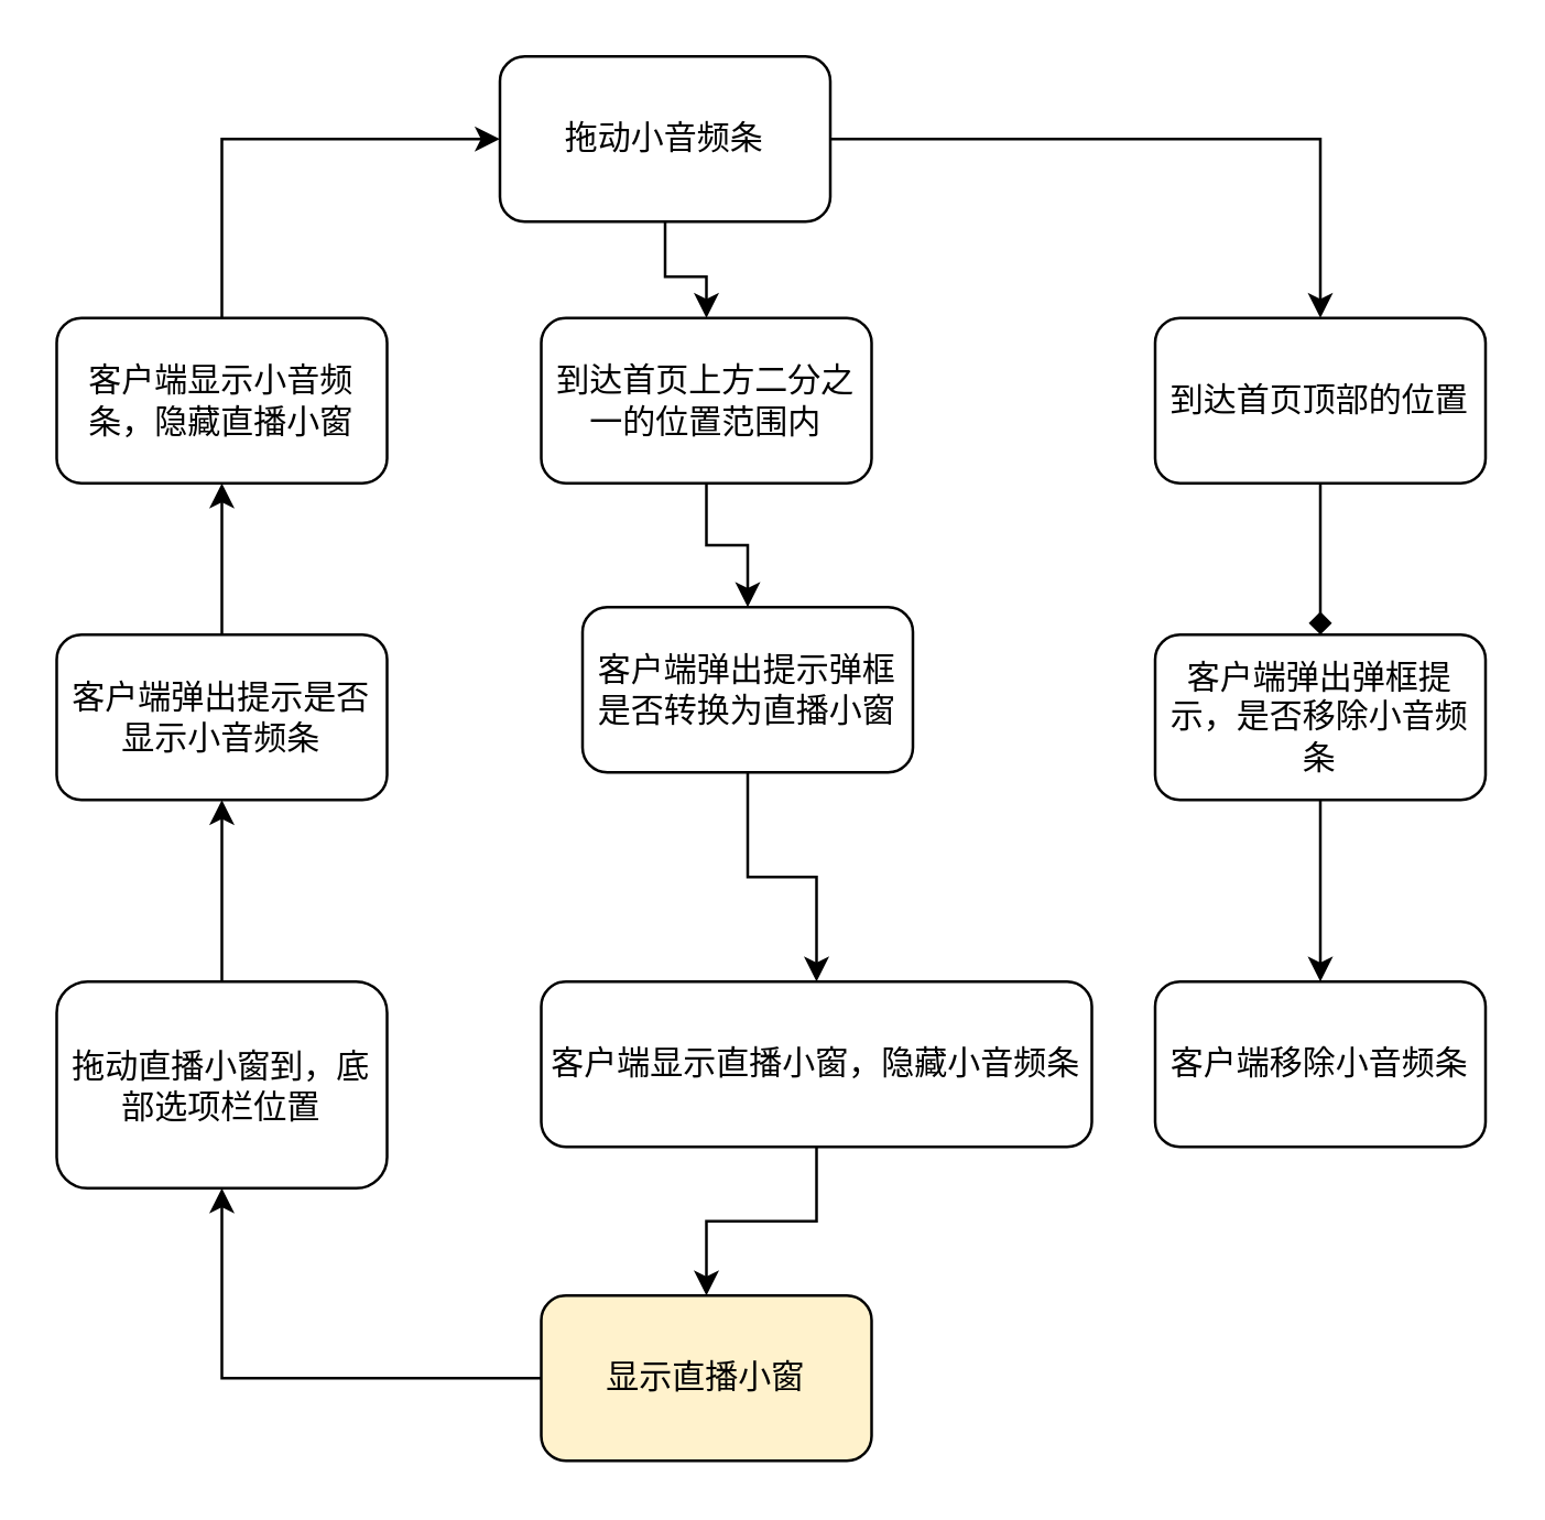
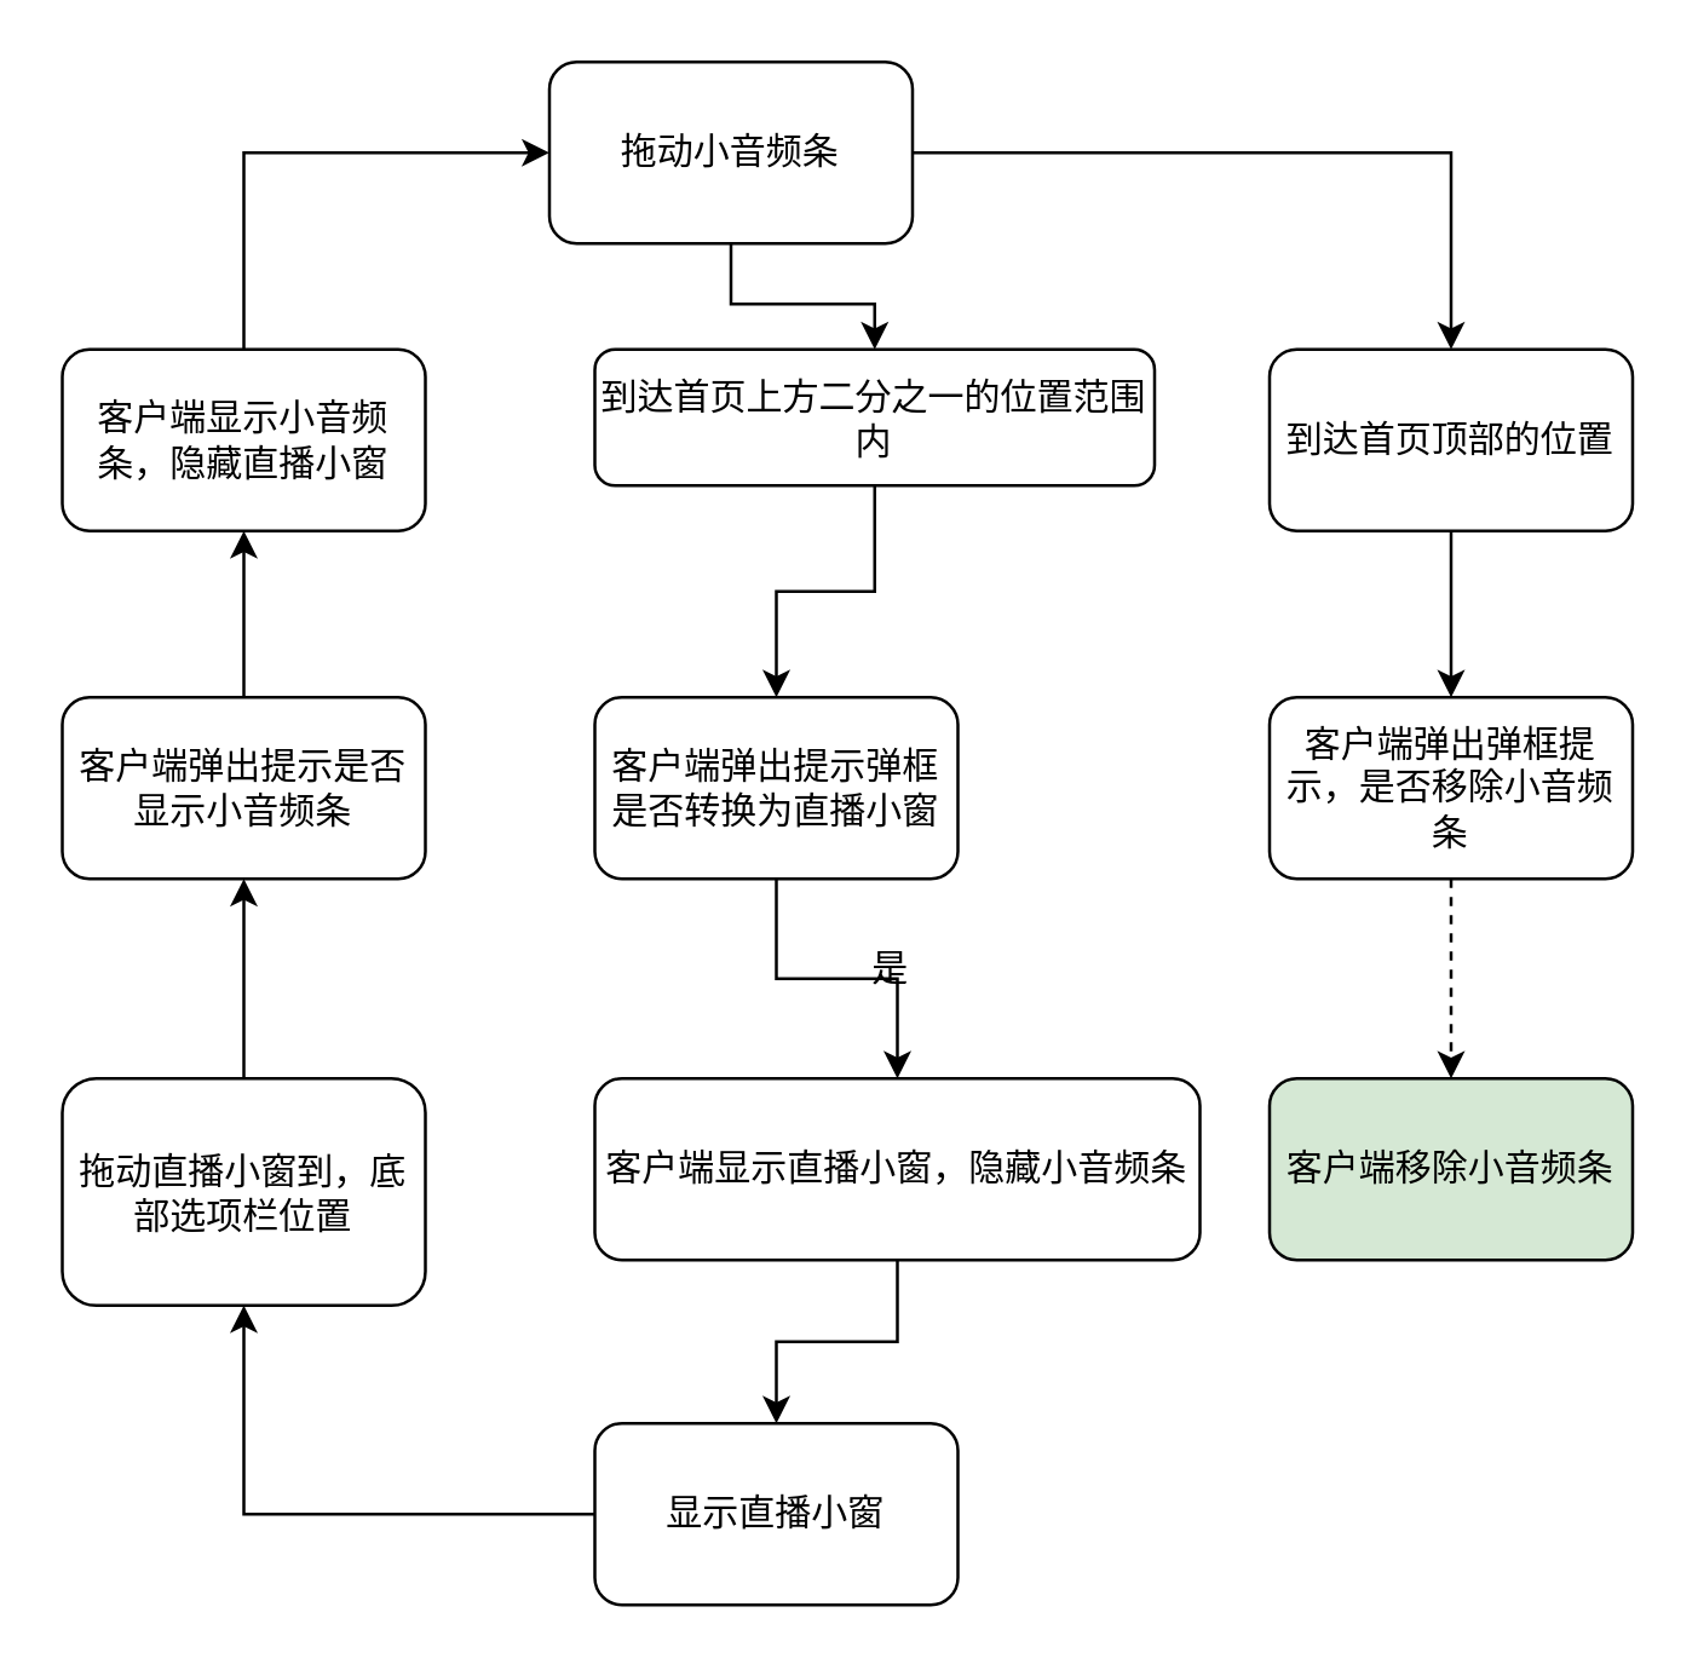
  <mxCell id="0" />
  <mxCell id="1" parent="0" />
  <mxCell id="2" style="edgeStyle=orthogonalEdgeStyle;rounded=0;orthogonalLoop=1;jettySize=auto;html=1;exitX=0.5;exitY=1;exitDx=0;exitDy=0;" edge="1" parent="1" source="4" target="6"><mxGeometry relative="1" as="geometry" /></mxCell>
  <mxCell id="3" style="edgeStyle=orthogonalEdgeStyle;rounded=0;orthogonalLoop=1;jettySize=auto;html=1;exitX=1;exitY=0.5;exitDx=0;exitDy=0;" edge="1" parent="1" source="4" target="21"><mxGeometry relative="1" as="geometry" /></mxCell>
  <mxCell id="4" value="拖动小音频条" style="rounded=1;whiteSpace=wrap;html=1;" vertex="1" parent="1"><mxGeometry x="181" y="20" width="120" height="60" as="geometry" /></mxCell>
  <mxCell id="5" style="edgeStyle=orthogonalEdgeStyle;rounded=0;orthogonalLoop=1;jettySize=auto;html=1;exitX=0.5;exitY=1;exitDx=0;exitDy=0;" edge="1" parent="1" source="6" target="8"><mxGeometry relative="1" as="geometry" /></mxCell>
- <mxCell id="6" value="到达首页上方二分之一的位置范围内" style="rounded=1;whiteSpace=wrap;html=1;" vertex="1" parent="1"><mxGeometry x="196" y="115" width="120" height="60" as="geometry" /></mxCell>
+ <mxCell id="6" value="到达首页上方二分之一的位置范围内" style="rounded=1;whiteSpace=wrap;html=1;" vertex="1" parent="1"><mxGeometry x="196" y="115" width="185" height="45" as="geometry" /></mxCell>
  <mxCell id="7" style="edgeStyle=orthogonalEdgeStyle;rounded=0;orthogonalLoop=1;jettySize=auto;html=1;exitX=0.5;exitY=1;exitDx=0;exitDy=0;" edge="1" parent="1" source="8" target="10"><mxGeometry relative="1" as="geometry" /></mxCell>
- <mxCell id="8" value="客户端弹出提示弹框是否转换为直播小窗" style="rounded=1;whiteSpace=wrap;html=1;" vertex="1" parent="1"><mxGeometry x="211" y="220" width="120" height="60" as="geometry" /></mxCell>
+ <mxCell id="8" value="客户端弹出提示弹框是否转换为直播小窗" style="rounded=1;whiteSpace=wrap;html=1;" vertex="1" parent="1"><mxGeometry x="196" y="230" width="120" height="60" as="geometry" /></mxCell>
  <mxCell id="9" style="edgeStyle=orthogonalEdgeStyle;rounded=0;orthogonalLoop=1;jettySize=auto;html=1;exitX=0.5;exitY=1;exitDx=0;exitDy=0;entryX=0.5;entryY=0;entryDx=0;entryDy=0;" edge="1" parent="1" source="10" target="15"><mxGeometry relative="1" as="geometry" /></mxCell>
  <mxCell id="10" value="客户端显示直播小窗，隐藏小音频条" style="rounded=1;whiteSpace=wrap;html=1;" vertex="1" parent="1"><mxGeometry x="196" y="356" width="200" height="60" as="geometry" /></mxCell>
+ <mxCell id="11" value="是" style="text;html=1;strokeColor=none;fillColor=none;align=center;verticalAlign=middle;whiteSpace=wrap;rounded=0;" vertex="1" parent="1"><mxGeometry x="264" y="305" width="60" height="30" as="geometry" /></mxCell>
  <mxCell id="12" style="edgeStyle=orthogonalEdgeStyle;rounded=0;orthogonalLoop=1;jettySize=auto;html=1;exitX=0.5;exitY=0;exitDx=0;exitDy=0;" edge="1" parent="1" source="13" target="17"><mxGeometry relative="1" as="geometry" /></mxCell>
  <mxCell id="13" value="拖动直播小窗到，底部选项栏位置" style="rounded=1;whiteSpace=wrap;html=1;" vertex="1" parent="1"><mxGeometry x="20" y="356" width="120" height="75" as="geometry" /></mxCell>
  <mxCell id="14" style="edgeStyle=orthogonalEdgeStyle;rounded=0;orthogonalLoop=1;jettySize=auto;html=1;exitX=0;exitY=0.5;exitDx=0;exitDy=0;entryX=0.5;entryY=1;entryDx=0;entryDy=0;" edge="1" parent="1" source="15" target="13"><mxGeometry relative="1" as="geometry" /></mxCell>
- <mxCell id="15" value="显示直播小窗" style="rounded=1;whiteSpace=wrap;html=1;fillColor=#fff2cc;" vertex="1" parent="1"><mxGeometry x="196" y="470" width="120" height="60" as="geometry" /></mxCell>
+ <mxCell id="15" value="显示直播小窗" style="rounded=1;whiteSpace=wrap;html=1;" vertex="1" parent="1"><mxGeometry x="196" y="470" width="120" height="60" as="geometry" /></mxCell>
  <mxCell id="16" style="edgeStyle=orthogonalEdgeStyle;rounded=0;orthogonalLoop=1;jettySize=auto;html=1;exitX=0.5;exitY=0;exitDx=0;exitDy=0;entryX=0.5;entryY=1;entryDx=0;entryDy=0;" edge="1" parent="1" source="17" target="19"><mxGeometry relative="1" as="geometry" /></mxCell>
  <mxCell id="17" value="客户端弹出提示是否显示小音频条" style="rounded=1;whiteSpace=wrap;html=1;" vertex="1" parent="1"><mxGeometry x="20" y="230" width="120" height="60" as="geometry" /></mxCell>
  <mxCell id="18" style="edgeStyle=orthogonalEdgeStyle;rounded=0;orthogonalLoop=1;jettySize=auto;html=1;exitX=0.5;exitY=0;exitDx=0;exitDy=0;entryX=0;entryY=0.5;entryDx=0;entryDy=0;" edge="1" parent="1" source="19" target="4"><mxGeometry relative="1" as="geometry" /></mxCell>
  <mxCell id="19" value="客户端显示小音频条，隐藏直播小窗" style="rounded=1;whiteSpace=wrap;html=1;" vertex="1" parent="1"><mxGeometry x="20" y="115" width="120" height="60" as="geometry" /></mxCell>
- <mxCell id="20" style="edgeStyle=orthogonalEdgeStyle;rounded=0;orthogonalLoop=1;jettySize=auto;html=1;exitX=0.5;exitY=1;exitDx=0;exitDy=0;endArrow=diamond;" edge="1" parent="1" source="21" target="23"><mxGeometry relative="1" as="geometry" /></mxCell>
+ <mxCell id="20" style="edgeStyle=orthogonalEdgeStyle;rounded=0;orthogonalLoop=1;jettySize=auto;html=1;exitX=0.5;exitY=1;exitDx=0;exitDy=0;" edge="1" parent="1" source="21" target="23"><mxGeometry relative="1" as="geometry" /></mxCell>
  <mxCell id="21" value="到达首页顶部的位置" style="rounded=1;whiteSpace=wrap;html=1;" vertex="1" parent="1"><mxGeometry x="419" y="115" width="120" height="60" as="geometry" /></mxCell>
- <mxCell id="22" style="edgeStyle=orthogonalEdgeStyle;rounded=0;orthogonalLoop=1;jettySize=auto;html=1;exitX=0.5;exitY=1;exitDx=0;exitDy=0;" edge="1" parent="1" source="23" target="24"><mxGeometry relative="1" as="geometry" /></mxCell>
+ <mxCell id="22" style="edgeStyle=orthogonalEdgeStyle;rounded=0;orthogonalLoop=1;jettySize=auto;html=1;exitX=0.5;exitY=1;exitDx=0;exitDy=0;dashed=1;" edge="1" parent="1" source="23" target="24"><mxGeometry relative="1" as="geometry" /></mxCell>
  <mxCell id="23" value="客户端弹出弹框提示，是否移除小音频条" style="rounded=1;whiteSpace=wrap;html=1;" vertex="1" parent="1"><mxGeometry x="419" y="230" width="120" height="60" as="geometry" /></mxCell>
- <mxCell id="24" value="客户端移除小音频条" style="rounded=1;whiteSpace=wrap;html=1;" vertex="1" parent="1"><mxGeometry x="419" y="356" width="120" height="60" as="geometry" /></mxCell>
+ <mxCell id="24" value="客户端移除小音频条" style="rounded=1;whiteSpace=wrap;html=1;fillColor=#d5e8d4;" vertex="1" parent="1"><mxGeometry x="419" y="356" width="120" height="60" as="geometry" /></mxCell>
